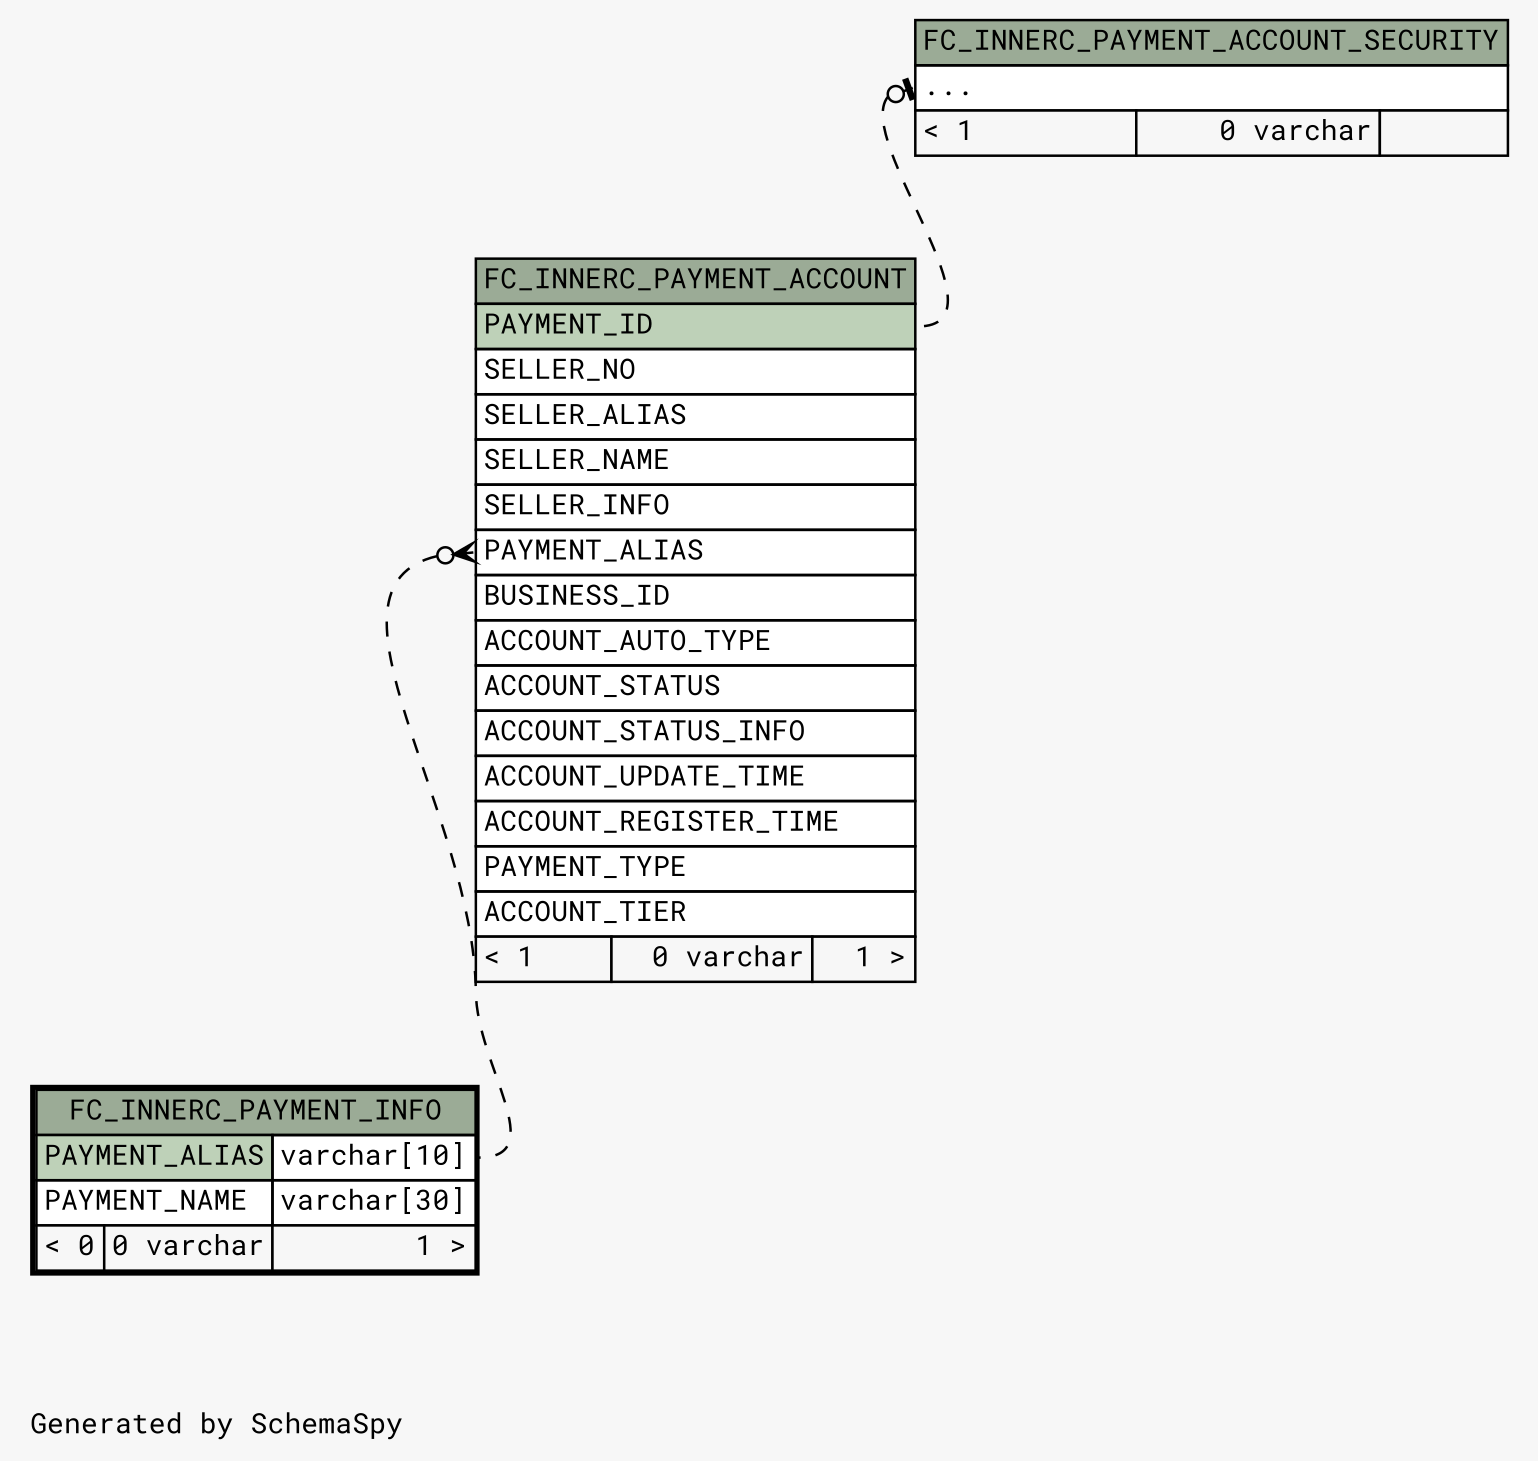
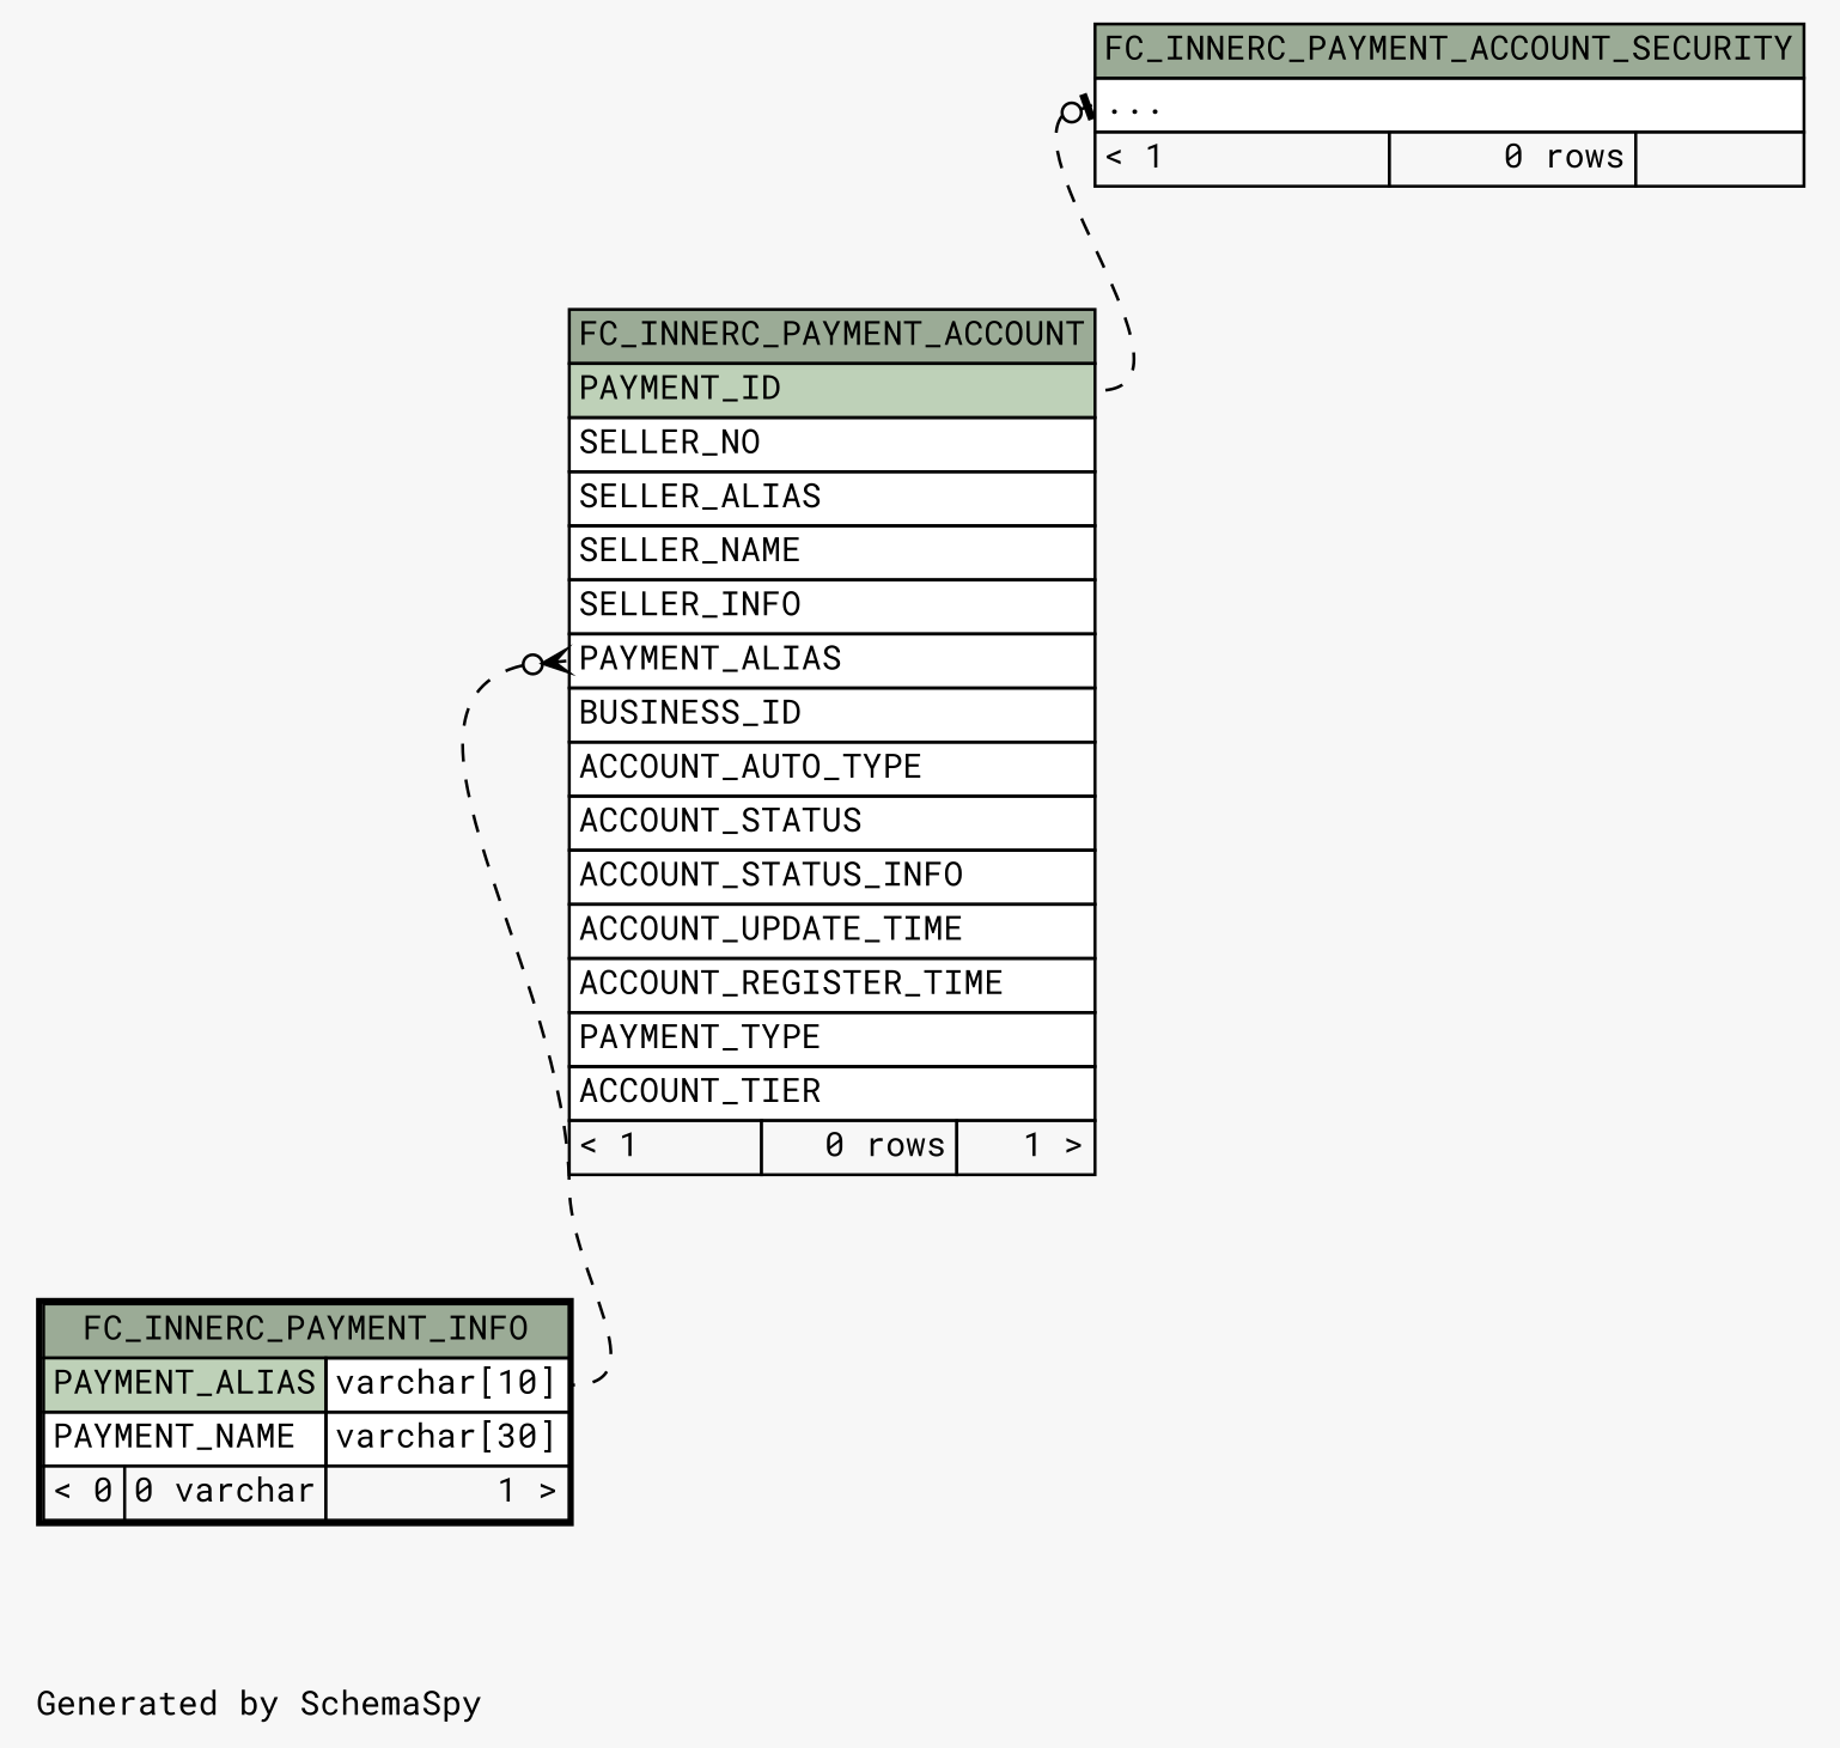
  digraph {
    bgcolor="#f7f7f7"
    fontname="Roboto Mono"
    fontsize=11
    label="\nGenerated by SchemaSpy"
    labeljust=l
    nodesep=0.18
    rankdir=TB
    ranksep=0.46
    node [fontname="Roboto Mono" fontsize=11 shape=plaintext]
    edge [arrowhead=none arrowsize=0.8 dir=back fontname="Roboto Mono" style=dashed]
-   n1 [label=<     <TABLE BORDER="0" CELLBORDER="1" CELLSPACING="0" BGCOLOR="#ffffff">       <TR><TD COLSPAN="3" BGCOLOR="#9bab96" ALIGN="CENTER">FC_INNERC_PAYMENT_ACCOUNT</TD></TR>       <TR><TD PORT="PAYMENT_ID" COLSPAN="3" BGCOLOR="#bed1b8" ALIGN="LEFT">PAYMENT_ID</TD></TR>       <TR><TD PORT="SELLER_NO" COLSPAN="3" ALIGN="LEFT">SELLER_NO</TD></TR>       <TR><TD PORT="SELLER_ALIAS" COLSPAN="3" ALIGN="LEFT">SELLER_ALIAS</TD></TR>       <TR><TD PORT="SELLER_NAME" COLSPAN="3" ALIGN="LEFT">SELLER_NAME</TD></TR>       <TR><TD PORT="SELLER_INFO" COLSPAN="3" ALIGN="LEFT">SELLER_INFO</TD></TR>       <TR><TD PORT="PAYMENT_ALIAS" COLSPAN="3" ALIGN="LEFT">PAYMENT_ALIAS</TD></TR>       <TR><TD PORT="BUSINESS_ID" COLSPAN="3" ALIGN="LEFT">BUSINESS_ID</TD></TR>       <TR><TD PORT="ACCOUNT_AUTO_TYPE" COLSPAN="3" ALIGN="LEFT">ACCOUNT_AUTO_TYPE</TD></TR>       <TR><TD PORT="ACCOUNT_STATUS" COLSPAN="3" ALIGN="LEFT">ACCOUNT_STATUS</TD></TR>       <TR><TD PORT="ACCOUNT_STATUS_INFO" COLSPAN="3" ALIGN="LEFT">ACCOUNT_STATUS_INFO</TD></TR>       <TR><TD PORT="ACCOUNT_UPDATE_TIME" COLSPAN="3" ALIGN="LEFT">ACCOUNT_UPDATE_TIME</TD></TR>       <TR><TD PORT="ACCOUNT_REGISTER_TIME" COLSPAN="3" ALIGN="LEFT">ACCOUNT_REGISTER_TIME</TD></TR>       <TR><TD PORT="PAYMENT_TYPE" COLSPAN="3" ALIGN="LEFT">PAYMENT_TYPE</TD></TR>       <TR><TD PORT="ACCOUNT_TIER" COLSPAN="3" ALIGN="LEFT">ACCOUNT_TIER</TD></TR>       <TR><TD ALIGN="LEFT" BGCOLOR="#f7f7f7">&lt; 1</TD><TD ALIGN="RIGHT" BGCOLOR="#f7f7f7">0 varchar</TD><TD ALIGN="RIGHT" BGCOLOR="#f7f7f7">1 &gt;</TD></TR>     </TABLE>>]
+   n1 [label=<     <TABLE BORDER="0" CELLBORDER="1" CELLSPACING="0" BGCOLOR="#ffffff">       <TR><TD COLSPAN="3" BGCOLOR="#9bab96" ALIGN="CENTER">FC_INNERC_PAYMENT_ACCOUNT</TD></TR>       <TR><TD PORT="PAYMENT_ID" COLSPAN="3" BGCOLOR="#bed1b8" ALIGN="LEFT">PAYMENT_ID</TD></TR>       <TR><TD PORT="SELLER_NO" COLSPAN="3" ALIGN="LEFT">SELLER_NO</TD></TR>       <TR><TD PORT="SELLER_ALIAS" COLSPAN="3" ALIGN="LEFT">SELLER_ALIAS</TD></TR>       <TR><TD PORT="SELLER_NAME" COLSPAN="3" ALIGN="LEFT">SELLER_NAME</TD></TR>       <TR><TD PORT="SELLER_INFO" COLSPAN="3" ALIGN="LEFT">SELLER_INFO</TD></TR>       <TR><TD PORT="PAYMENT_ALIAS" COLSPAN="3" ALIGN="LEFT">PAYMENT_ALIAS</TD></TR>       <TR><TD PORT="BUSINESS_ID" COLSPAN="3" ALIGN="LEFT">BUSINESS_ID</TD></TR>       <TR><TD PORT="ACCOUNT_AUTO_TYPE" COLSPAN="3" ALIGN="LEFT">ACCOUNT_AUTO_TYPE</TD></TR>       <TR><TD PORT="ACCOUNT_STATUS" COLSPAN="3" ALIGN="LEFT">ACCOUNT_STATUS</TD></TR>       <TR><TD PORT="ACCOUNT_STATUS_INFO" COLSPAN="3" ALIGN="LEFT">ACCOUNT_STATUS_INFO</TD></TR>       <TR><TD PORT="ACCOUNT_UPDATE_TIME" COLSPAN="3" ALIGN="LEFT">ACCOUNT_UPDATE_TIME</TD></TR>       <TR><TD PORT="ACCOUNT_REGISTER_TIME" COLSPAN="3" ALIGN="LEFT">ACCOUNT_REGISTER_TIME</TD></TR>       <TR><TD PORT="PAYMENT_TYPE" COLSPAN="3" ALIGN="LEFT">PAYMENT_TYPE</TD></TR>       <TR><TD PORT="ACCOUNT_TIER" COLSPAN="3" ALIGN="LEFT">ACCOUNT_TIER</TD></TR>       <TR><TD ALIGN="LEFT" BGCOLOR="#f7f7f7">&lt; 1</TD><TD ALIGN="RIGHT" BGCOLOR="#f7f7f7">0 rows</TD><TD ALIGN="RIGHT" BGCOLOR="#f7f7f7">1 &gt;</TD></TR>     </TABLE>>]
    n2 [label=<     <TABLE BORDER="2" CELLBORDER="1" CELLSPACING="0" BGCOLOR="#ffffff">       <TR><TD COLSPAN="3" BGCOLOR="#9bab96" ALIGN="CENTER">FC_INNERC_PAYMENT_INFO</TD></TR>       <TR><TD PORT="PAYMENT_ALIAS" COLSPAN="2" BGCOLOR="#bed1b8" ALIGN="LEFT">PAYMENT_ALIAS</TD><TD PORT="PAYMENT_ALIAS.type" ALIGN="LEFT">varchar[10]</TD></TR>       <TR><TD PORT="PAYMENT_NAME" COLSPAN="2" ALIGN="LEFT">PAYMENT_NAME</TD><TD PORT="PAYMENT_NAME.type" ALIGN="LEFT">varchar[30]</TD></TR>       <TR><TD ALIGN="LEFT" BGCOLOR="#f7f7f7">&lt; 0</TD><TD ALIGN="RIGHT" BGCOLOR="#f7f7f7">0 varchar</TD><TD ALIGN="RIGHT" BGCOLOR="#f7f7f7">1 &gt;</TD></TR>     </TABLE>>]
-   n3 [label=<     <TABLE BORDER="0" CELLBORDER="1" CELLSPACING="0" BGCOLOR="#ffffff">       <TR><TD COLSPAN="3" BGCOLOR="#9bab96" ALIGN="CENTER">FC_INNERC_PAYMENT_ACCOUNT_SECURITY</TD></TR>       <TR><TD PORT="elipses" COLSPAN="3" ALIGN="LEFT">...</TD></TR>       <TR><TD ALIGN="LEFT" BGCOLOR="#f7f7f7">&lt; 1</TD><TD ALIGN="RIGHT" BGCOLOR="#f7f7f7">0 varchar</TD><TD ALIGN="RIGHT" BGCOLOR="#f7f7f7">  </TD></TR>     </TABLE>>]
+   n3 [label=<     <TABLE BORDER="0" CELLBORDER="1" CELLSPACING="0" BGCOLOR="#ffffff">       <TR><TD COLSPAN="3" BGCOLOR="#9bab96" ALIGN="CENTER">FC_INNERC_PAYMENT_ACCOUNT_SECURITY</TD></TR>       <TR><TD PORT="elipses" COLSPAN="3" ALIGN="LEFT">...</TD></TR>       <TR><TD ALIGN="LEFT" BGCOLOR="#f7f7f7">&lt; 1</TD><TD ALIGN="RIGHT" BGCOLOR="#f7f7f7">0 rows</TD><TD ALIGN="RIGHT" BGCOLOR="#f7f7f7">  </TD></TR>     </TABLE>>]
    n1 -> n2 [arrowtail=crowodot headport="PAYMENT_ALIAS.type:e" tailport="PAYMENT_ALIAS:w"]
    n3 -> n1 [arrowtail=teeodot headport="PAYMENT_ID:e" tailport="elipses:w"]
  }
